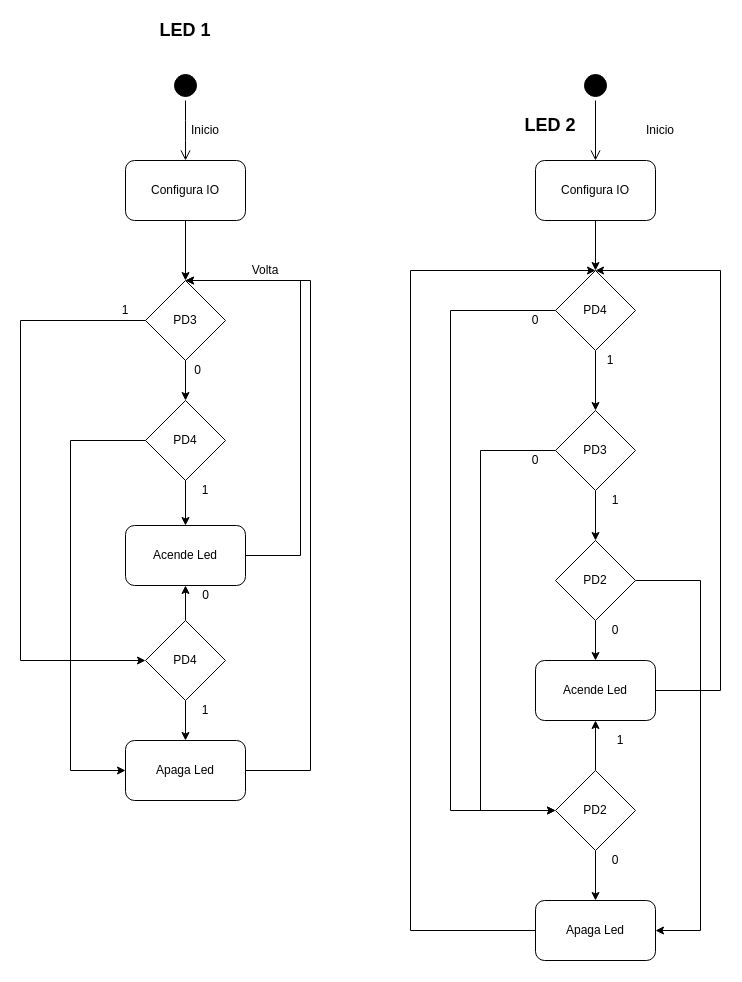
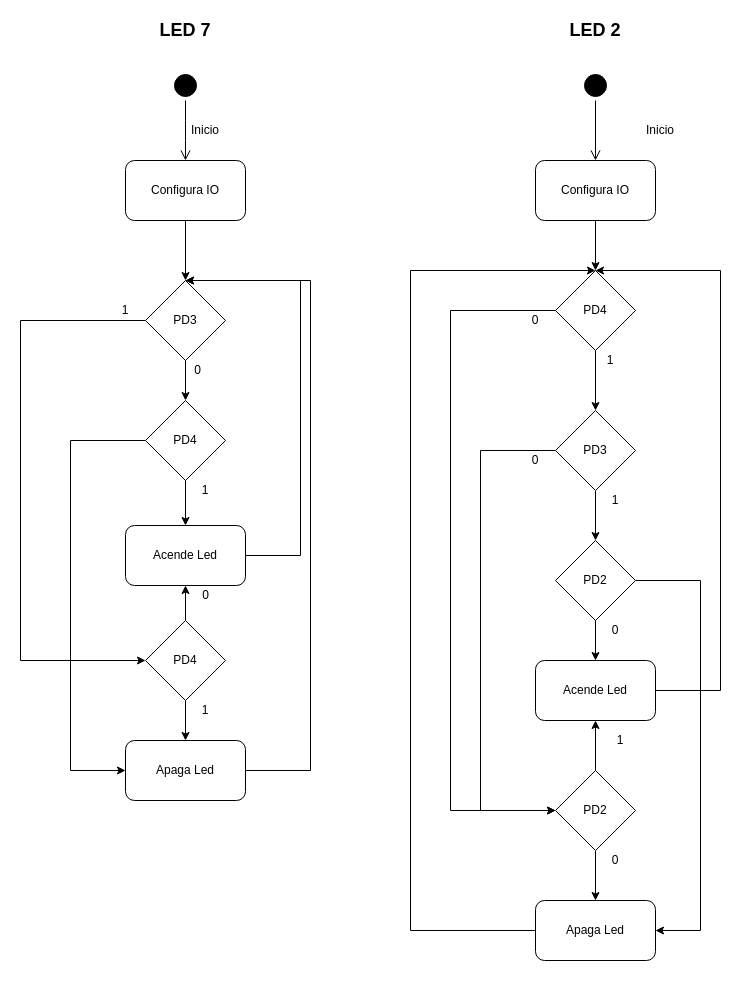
  <mxCell id="0" />
  <mxCell id="1" parent="0" />
  <mxCell id="2" value="" style="ellipse;html=1;shape=startState;fillColor=#000000;" parent="1" vertex="1"><mxGeometry x="170" y="70" width="30" height="30" as="geometry" /></mxCell>
  <mxCell id="3" value="" style="edgeStyle=orthogonalEdgeStyle;html=1;verticalAlign=bottom;endArrow=open;endSize=8;" parent="1" source="2" edge="1"><mxGeometry relative="1" as="geometry"><mxPoint x="185" y="160" as="targetPoint" /></mxGeometry></mxCell>
  <mxCell id="4" style="edgeStyle=orthogonalEdgeStyle;rounded=0;orthogonalLoop=1;jettySize=auto;html=1;exitX=0.5;exitY=1;exitDx=0;exitDy=0;strokeColor=#000000;" parent="1" source="5" target="8" edge="1"><mxGeometry relative="1" as="geometry" /></mxCell>
  <mxCell id="5" value="Configura IO" style="rounded=1;whiteSpace=wrap;html=1;strokeColor=#000000;" parent="1" vertex="1"><mxGeometry x="125" y="160" width="120" height="60" as="geometry" /></mxCell>
  <mxCell id="6" style="edgeStyle=orthogonalEdgeStyle;rounded=0;orthogonalLoop=1;jettySize=auto;html=1;exitX=0.5;exitY=1;exitDx=0;exitDy=0;strokeColor=#000000;" parent="1" source="8" target="11" edge="1"><mxGeometry relative="1" as="geometry" /></mxCell>
  <mxCell id="7" style="edgeStyle=orthogonalEdgeStyle;rounded=0;orthogonalLoop=1;jettySize=auto;html=1;exitX=0;exitY=0.5;exitDx=0;exitDy=0;strokeColor=#000000;" parent="1" source="8" target="18" edge="1"><mxGeometry relative="1" as="geometry"><mxPoint x="20" y="320" as="targetPoint" /><Array as="points"><mxPoint x="20" y="320" /><mxPoint x="20" y="660" /></Array></mxGeometry></mxCell>
  <mxCell id="8" value="PD3" style="rhombus;whiteSpace=wrap;html=1;strokeColor=#000000;fillColor=#ffffff;" parent="1" vertex="1"><mxGeometry x="145" y="280" width="80" height="80" as="geometry" /></mxCell>
  <mxCell id="9" style="edgeStyle=orthogonalEdgeStyle;rounded=0;orthogonalLoop=1;jettySize=auto;html=1;exitX=0.5;exitY=1;exitDx=0;exitDy=0;strokeColor=#000000;" parent="1" source="11" target="14" edge="1"><mxGeometry relative="1" as="geometry" /></mxCell>
  <mxCell id="10" style="edgeStyle=orthogonalEdgeStyle;rounded=0;orthogonalLoop=1;jettySize=auto;html=1;exitX=0;exitY=0.5;exitDx=0;exitDy=0;strokeColor=#000000;" parent="1" source="11" target="22" edge="1"><mxGeometry relative="1" as="geometry"><mxPoint x="60" y="440" as="targetPoint" /><Array as="points"><mxPoint x="70" y="440" /><mxPoint x="70" y="770" /></Array></mxGeometry></mxCell>
  <mxCell id="11" value="PD4" style="rhombus;whiteSpace=wrap;html=1;strokeColor=#000000;fillColor=#ffffff;" parent="1" vertex="1"><mxGeometry x="145" y="400" width="80" height="80" as="geometry" /></mxCell>
  <mxCell id="12" value="0" style="text;html=1;strokeColor=none;fillColor=none;align=center;verticalAlign=middle;whiteSpace=wrap;rounded=0;" parent="1" vertex="1"><mxGeometry x="185" y="360" width="25" height="20" as="geometry" /></mxCell>
  <mxCell id="13" style="edgeStyle=orthogonalEdgeStyle;rounded=0;orthogonalLoop=1;jettySize=auto;html=1;exitX=1;exitY=0.5;exitDx=0;exitDy=0;strokeColor=#000000;" parent="1" source="14" target="8" edge="1"><mxGeometry relative="1" as="geometry"><mxPoint x="310" y="550" as="targetPoint" /><Array as="points"><mxPoint x="300" y="555" /><mxPoint x="300" y="280" /></Array></mxGeometry></mxCell>
  <mxCell id="14" value="Acende Led" style="rounded=1;whiteSpace=wrap;html=1;strokeColor=#000000;fillColor=#ffffff;" parent="1" vertex="1"><mxGeometry x="125" y="525" width="120" height="60" as="geometry" /></mxCell>
  <mxCell id="15" value="1" style="text;html=1;strokeColor=none;fillColor=none;align=center;verticalAlign=middle;whiteSpace=wrap;rounded=0;" parent="1" vertex="1"><mxGeometry x="185" y="480" width="40" height="20" as="geometry" /></mxCell>
  <mxCell id="16" style="edgeStyle=orthogonalEdgeStyle;rounded=0;orthogonalLoop=1;jettySize=auto;html=1;exitX=0.5;exitY=0;exitDx=0;exitDy=0;strokeColor=#000000;" parent="1" source="18" target="14" edge="1"><mxGeometry relative="1" as="geometry" /></mxCell>
  <mxCell id="17" style="edgeStyle=orthogonalEdgeStyle;rounded=0;orthogonalLoop=1;jettySize=auto;html=1;exitX=0.5;exitY=1;exitDx=0;exitDy=0;strokeColor=#000000;" parent="1" source="18" target="22" edge="1"><mxGeometry relative="1" as="geometry" /></mxCell>
  <mxCell id="18" value="PD4" style="rhombus;whiteSpace=wrap;html=1;strokeColor=#000000;fillColor=#ffffff;" parent="1" vertex="1"><mxGeometry x="145" y="620" width="80" height="80" as="geometry" /></mxCell>
  <mxCell id="19" value="1" style="text;html=1;strokeColor=none;fillColor=none;align=center;verticalAlign=middle;whiteSpace=wrap;rounded=0;" parent="1" vertex="1"><mxGeometry x="105" y="300" width="40" height="20" as="geometry" /></mxCell>
  <mxCell id="20" value="0" style="text;html=1;strokeColor=none;fillColor=none;align=center;verticalAlign=middle;whiteSpace=wrap;rounded=0;" parent="1" vertex="1"><mxGeometry x="192.5" y="585" width="25" height="20" as="geometry" /></mxCell>
  <mxCell id="21" style="edgeStyle=orthogonalEdgeStyle;rounded=0;orthogonalLoop=1;jettySize=auto;html=1;exitX=1;exitY=0.5;exitDx=0;exitDy=0;strokeColor=#000000;entryX=0.5;entryY=0;entryDx=0;entryDy=0;" parent="1" source="22" target="8" edge="1"><mxGeometry relative="1" as="geometry"><Array as="points"><mxPoint x="310" y="770" /><mxPoint x="310" y="280" /></Array></mxGeometry></mxCell>
  <mxCell id="22" value="Apaga Led" style="rounded=1;whiteSpace=wrap;html=1;strokeColor=#000000;fillColor=#ffffff;" parent="1" vertex="1"><mxGeometry x="125" y="740" width="120" height="60" as="geometry" /></mxCell>
- <mxCell id="23" value="Volta" style="text;html=1;strokeColor=none;fillColor=none;align=center;verticalAlign=middle;whiteSpace=wrap;rounded=0;" parent="1" vertex="1"><mxGeometry x="245" y="260" width="40" height="20" as="geometry" /></mxCell>
  <mxCell id="24" value="1" style="text;html=1;strokeColor=none;fillColor=none;align=center;verticalAlign=middle;whiteSpace=wrap;rounded=0;" parent="1" vertex="1"><mxGeometry x="185" y="700" width="40" height="20" as="geometry" /></mxCell>
  <mxCell id="25" value="Inicio" style="text;html=1;strokeColor=none;fillColor=none;align=center;verticalAlign=middle;whiteSpace=wrap;rounded=0;" parent="1" vertex="1"><mxGeometry x="185" y="120" width="40" height="20" as="geometry" /></mxCell>
- <mxCell id="26" value="LED 1" style="text;html=1;strokeColor=none;fillColor=none;align=center;verticalAlign=middle;whiteSpace=wrap;rounded=0;fontSize=18;fontStyle=1" parent="1" vertex="1"><mxGeometry x="150" y="20" width="70" height="20" as="geometry" /></mxCell>
+ <mxCell id="26" value="LED 7" style="text;html=1;strokeColor=none;fillColor=none;align=center;verticalAlign=middle;whiteSpace=wrap;rounded=0;fontSize=18;fontStyle=1" parent="1" vertex="1"><mxGeometry x="150" y="20" width="70" height="20" as="geometry" /></mxCell>
  <mxCell id="27" value="" style="ellipse;html=1;shape=startState;fillColor=#000000;" parent="1" vertex="1"><mxGeometry x="580" y="70" width="30" height="30" as="geometry" /></mxCell>
  <mxCell id="28" style="edgeStyle=orthogonalEdgeStyle;rounded=0;orthogonalLoop=1;jettySize=auto;html=1;exitX=0.5;exitY=1;exitDx=0;exitDy=0;entryX=0.5;entryY=0;entryDx=0;entryDy=0;fontSize=18;" parent="1" source="29" target="33" edge="1"><mxGeometry relative="1" as="geometry" /></mxCell>
  <mxCell id="29" value="Configura IO" style="rounded=1;whiteSpace=wrap;html=1;strokeColor=#000000;" parent="1" vertex="1"><mxGeometry x="535" y="160" width="120" height="60" as="geometry" /></mxCell>
  <mxCell id="30" value="Inicio" style="text;html=1;strokeColor=none;fillColor=none;align=center;verticalAlign=middle;whiteSpace=wrap;rounded=0;" parent="1" vertex="1"><mxGeometry x="640" y="120" width="40" height="20" as="geometry" /></mxCell>
  <mxCell id="31" value="" style="edgeStyle=orthogonalEdgeStyle;html=1;verticalAlign=bottom;endArrow=open;endSize=8;" parent="1" source="27" target="29" edge="1"><mxGeometry relative="1" as="geometry"><mxPoint x="195" y="170" as="targetPoint" /><mxPoint x="195" y="110" as="sourcePoint" /></mxGeometry></mxCell>
  <mxCell id="32" style="edgeStyle=orthogonalEdgeStyle;rounded=0;orthogonalLoop=1;jettySize=auto;html=1;exitX=0.5;exitY=1;exitDx=0;exitDy=0;entryX=0.5;entryY=0;entryDx=0;entryDy=0;fontSize=18;" parent="1" source="33" target="36" edge="1"><mxGeometry relative="1" as="geometry" /></mxCell>
  <mxCell id="33" value="PD4" style="rhombus;whiteSpace=wrap;html=1;strokeColor=#000000;fillColor=#ffffff;" parent="1" vertex="1"><mxGeometry x="555" y="270" width="80" height="80" as="geometry" /></mxCell>
  <mxCell id="34" style="edgeStyle=orthogonalEdgeStyle;rounded=0;orthogonalLoop=1;jettySize=auto;html=1;exitX=0.5;exitY=1;exitDx=0;exitDy=0;fontSize=18;" parent="1" source="36" target="39" edge="1"><mxGeometry relative="1" as="geometry" /></mxCell>
  <mxCell id="35" style="edgeStyle=orthogonalEdgeStyle;rounded=0;orthogonalLoop=1;jettySize=auto;html=1;exitX=0;exitY=0.5;exitDx=0;exitDy=0;fontSize=18;" parent="1" source="36" target="46" edge="1"><mxGeometry relative="1" as="geometry"><mxPoint x="460" y="450" as="targetPoint" /><Array as="points"><mxPoint x="480" y="450" /><mxPoint x="480" y="810" /></Array></mxGeometry></mxCell>
  <mxCell id="36" value="PD3" style="rhombus;whiteSpace=wrap;html=1;strokeColor=#000000;fillColor=#ffffff;" parent="1" vertex="1"><mxGeometry x="555" y="410" width="80" height="80" as="geometry" /></mxCell>
  <mxCell id="37" value="1" style="text;html=1;strokeColor=none;fillColor=none;align=center;verticalAlign=middle;whiteSpace=wrap;rounded=0;" parent="1" vertex="1"><mxGeometry x="590" y="350" width="40" height="20" as="geometry" /></mxCell>
  <mxCell id="38" style="edgeStyle=orthogonalEdgeStyle;rounded=0;orthogonalLoop=1;jettySize=auto;html=1;exitX=1;exitY=0.5;exitDx=0;exitDy=0;fontSize=18;" parent="1" source="39" target="53" edge="1"><mxGeometry relative="1" as="geometry"><mxPoint x="700" y="580" as="targetPoint" /><Array as="points"><mxPoint x="700" y="580" /><mxPoint x="700" y="930" /></Array></mxGeometry></mxCell>
  <mxCell id="39" value="PD2" style="rhombus;whiteSpace=wrap;html=1;strokeColor=#000000;fillColor=#ffffff;" parent="1" vertex="1"><mxGeometry x="555" y="540" width="80" height="80" as="geometry" /></mxCell>
  <mxCell id="40" value="1" style="text;html=1;strokeColor=none;fillColor=none;align=center;verticalAlign=middle;whiteSpace=wrap;rounded=0;" parent="1" vertex="1"><mxGeometry x="595" y="490" width="40" height="20" as="geometry" /></mxCell>
  <mxCell id="41" style="edgeStyle=orthogonalEdgeStyle;rounded=0;orthogonalLoop=1;jettySize=auto;html=1;entryX=0.5;entryY=0;entryDx=0;entryDy=0;fontSize=18;" parent="1" source="42" target="33" edge="1"><mxGeometry relative="1" as="geometry"><Array as="points"><mxPoint x="720" y="690" /><mxPoint x="720" y="270" /></Array></mxGeometry></mxCell>
  <mxCell id="42" value="Acende Led" style="rounded=1;whiteSpace=wrap;html=1;strokeColor=#000000;fillColor=#ffffff;" parent="1" vertex="1"><mxGeometry x="535" y="660" width="120" height="60" as="geometry" /></mxCell>
  <mxCell id="43" style="edgeStyle=orthogonalEdgeStyle;rounded=0;orthogonalLoop=1;jettySize=auto;html=1;fontSize=18;" parent="1" source="39" target="42" edge="1"><mxGeometry relative="1" as="geometry"><mxPoint x="605" y="500" as="sourcePoint" /><mxPoint x="605" y="550" as="targetPoint" /></mxGeometry></mxCell>
  <mxCell id="44" value="0" style="text;html=1;strokeColor=none;fillColor=none;align=center;verticalAlign=middle;whiteSpace=wrap;rounded=0;" parent="1" vertex="1"><mxGeometry x="595" y="620" width="40" height="20" as="geometry" /></mxCell>
  <mxCell id="45" style="edgeStyle=orthogonalEdgeStyle;rounded=0;orthogonalLoop=1;jettySize=auto;html=1;exitX=0.5;exitY=1;exitDx=0;exitDy=0;fontSize=18;" parent="1" source="46" target="53" edge="1"><mxGeometry relative="1" as="geometry" /></mxCell>
  <mxCell id="46" value="PD2" style="rhombus;whiteSpace=wrap;html=1;strokeColor=#000000;fillColor=#ffffff;" parent="1" vertex="1"><mxGeometry x="555" y="770" width="80" height="80" as="geometry" /></mxCell>
  <mxCell id="47" style="edgeStyle=orthogonalEdgeStyle;rounded=0;orthogonalLoop=1;jettySize=auto;html=1;fontSize=18;" parent="1" source="46" target="42" edge="1"><mxGeometry relative="1" as="geometry"><mxPoint x="605" y="630" as="sourcePoint" /><mxPoint x="605" y="670" as="targetPoint" /></mxGeometry></mxCell>
  <mxCell id="48" value="1" style="text;html=1;strokeColor=none;fillColor=none;align=center;verticalAlign=middle;whiteSpace=wrap;rounded=0;" parent="1" vertex="1"><mxGeometry x="600" y="730" width="40" height="20" as="geometry" /></mxCell>
  <mxCell id="49" value="0" style="text;html=1;strokeColor=none;fillColor=none;align=center;verticalAlign=middle;whiteSpace=wrap;rounded=0;" parent="1" vertex="1"><mxGeometry x="515" y="450" width="40" height="20" as="geometry" /></mxCell>
  <mxCell id="50" style="edgeStyle=orthogonalEdgeStyle;rounded=0;orthogonalLoop=1;jettySize=auto;html=1;fontSize=18;" parent="1" source="33" target="46" edge="1"><mxGeometry relative="1" as="geometry"><mxPoint x="565" y="820" as="targetPoint" /><mxPoint x="565" y="460" as="sourcePoint" /><Array as="points"><mxPoint x="450" y="310" /><mxPoint x="450" y="810" /></Array></mxGeometry></mxCell>
  <mxCell id="51" value="0" style="text;html=1;strokeColor=none;fillColor=none;align=center;verticalAlign=middle;whiteSpace=wrap;rounded=0;" parent="1" vertex="1"><mxGeometry x="515" y="310" width="40" height="20" as="geometry" /></mxCell>
  <mxCell id="52" style="edgeStyle=orthogonalEdgeStyle;rounded=0;orthogonalLoop=1;jettySize=auto;html=1;exitX=1;exitY=0.5;exitDx=0;exitDy=0;entryX=0.5;entryY=0;entryDx=0;entryDy=0;fontSize=18;" parent="1" source="53" target="33" edge="1"><mxGeometry relative="1" as="geometry"><Array as="points"><mxPoint x="410" y="930" /><mxPoint x="410" y="270" /></Array></mxGeometry></mxCell>
  <mxCell id="53" value="Apaga Led" style="rounded=1;whiteSpace=wrap;html=1;strokeColor=#000000;fillColor=#ffffff;" parent="1" vertex="1"><mxGeometry x="535" y="900" width="120" height="60" as="geometry" /></mxCell>
  <mxCell id="54" value="0" style="text;html=1;strokeColor=none;fillColor=none;align=center;verticalAlign=middle;whiteSpace=wrap;rounded=0;" parent="1" vertex="1"><mxGeometry x="595" y="850" width="40" height="20" as="geometry" /></mxCell>
- <mxCell id="55" value="LED 2" style="text;html=1;strokeColor=none;fillColor=none;align=center;verticalAlign=middle;whiteSpace=wrap;rounded=0;fontSize=18;fontStyle=1" parent="1" vertex="1"><mxGeometry x="515" y="115" width="70" height="20" as="geometry" /></mxCell>
+ <mxCell id="55" value="LED 2" style="text;html=1;strokeColor=none;fillColor=none;align=center;verticalAlign=middle;whiteSpace=wrap;rounded=0;fontSize=18;fontStyle=1" parent="1" vertex="1"><mxGeometry x="560" y="20" width="70" height="20" as="geometry" /></mxCell>
